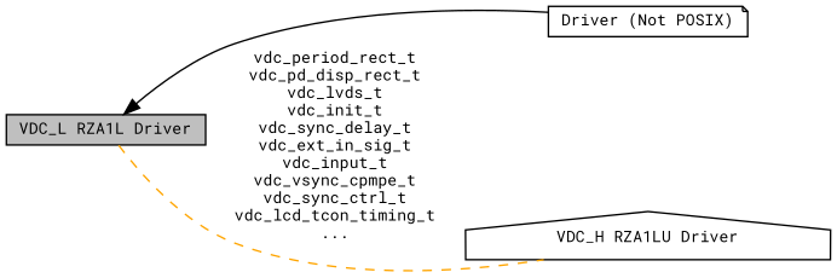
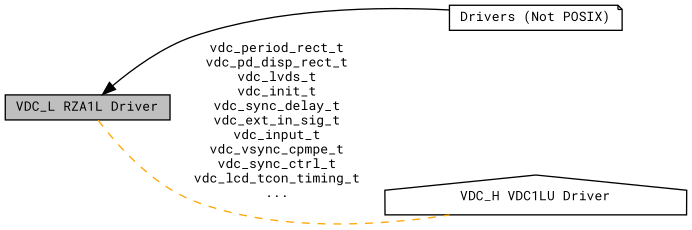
  digraph {
    fontname="Roboto Mono"
    rankdir=LR
    node [color=black fillcolor=white fontname="Roboto Mono" fontsize=10 style=filled]
    edge [fontname="Roboto Mono" fontsize=10 labelfontname=Helvetica labelfontsize=10 shape=plaintext]
-   n1 [height=0.2 label="Driver (Not POSIX)" shape=note width=0.4]
+   n1 [height=0.2 label="Drivers (Not POSIX)" shape=note width=0.4]
    n2 [fillcolor=grey75 fontcolor=black height=0.2 label="VDC_L RZA1L Driver" shape=box width=0.4]
-   n3 [height=0.2 label="VDC_H RZA1LU Driver" shape=house width=0.4]
+   n3 [height=0.2 label="VDC_H VDC1LU Driver" shape=house width=0.4]
    n2 -> n1 [dir=back style=solid]
    n2 -> n3 [color=orange dir=none label="vdc_period_rect_t\nvdc_pd_disp_rect_t\nvdc_lvds_t\nvdc_init_t\nvdc_sync_delay_t\nvdc_ext_in_sig_t\nvdc_input_t\nvdc_vsync_cpmpe_t\nvdc_sync_ctrl_t\nvdc_lcd_tcon_timing_t\n..." style=dashed]
  }
